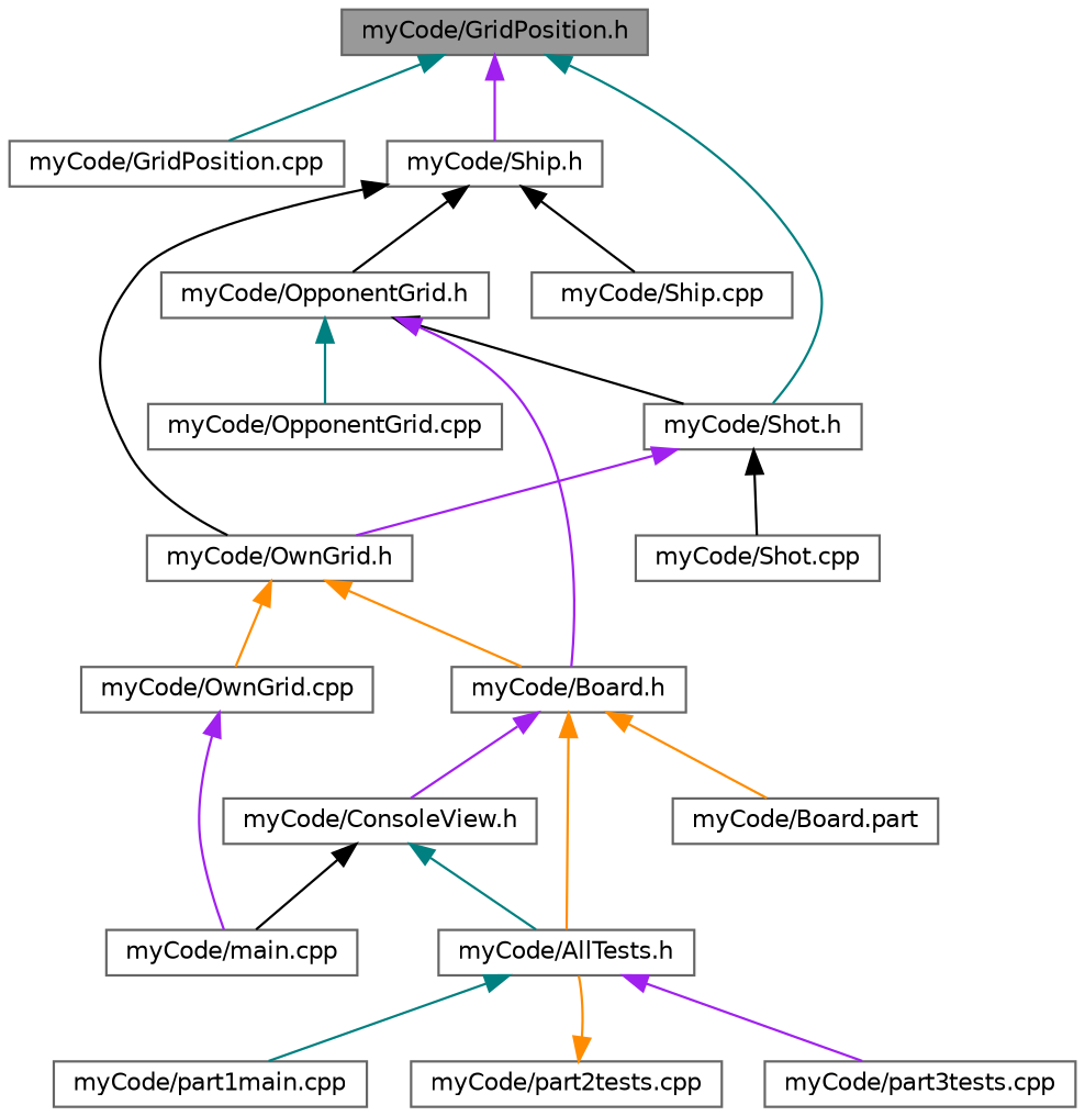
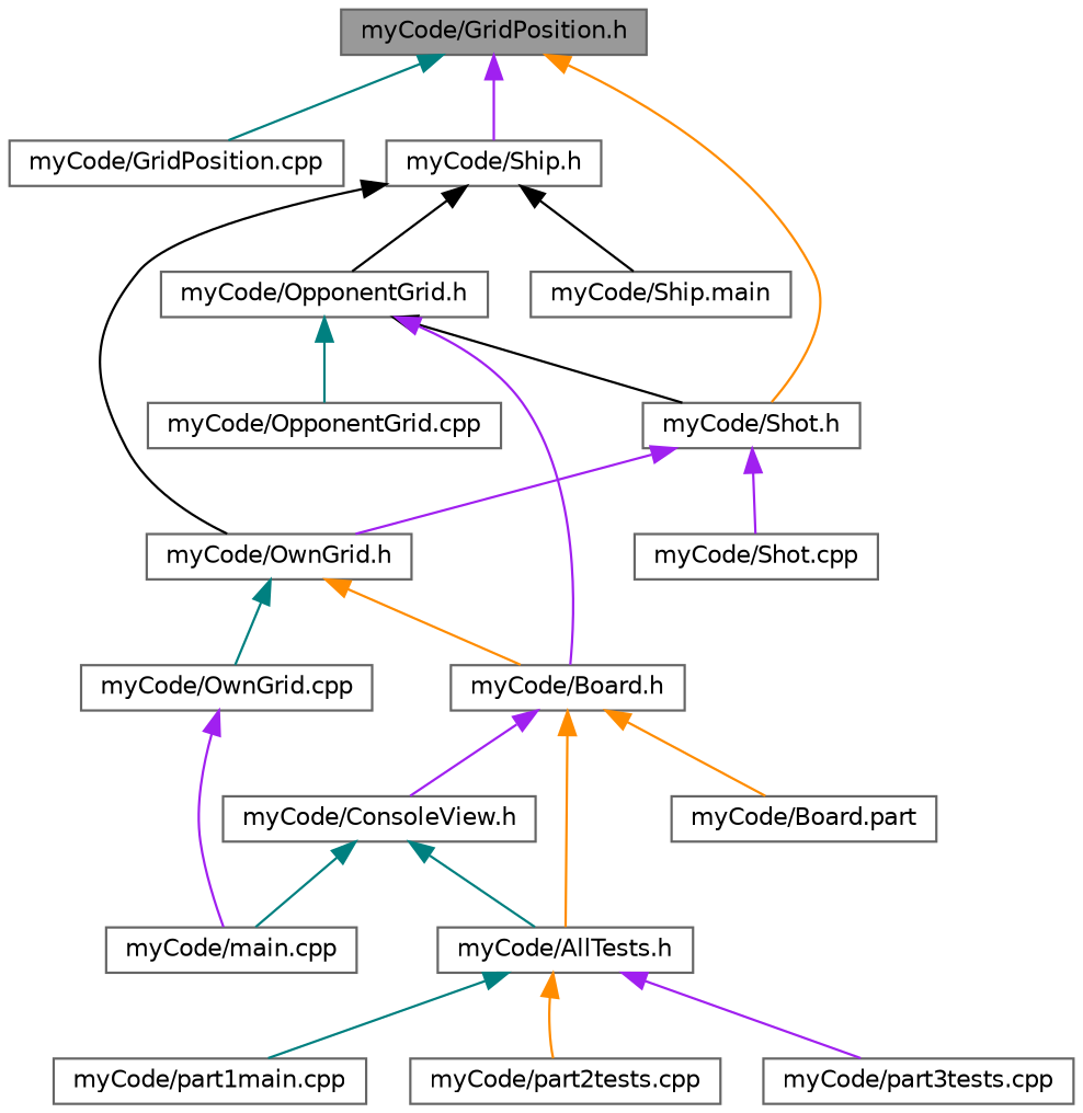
  digraph {
    node [color=grey40 fillcolor=white fontname=Helvetica fontsize=10 shape=box style=filled]
    edge [color=teal dir=back fontname=Helvetica fontsize=10 labelfontname=Helvetica labelfontsize=10 style=solid]
    n1 [color=gray40 fillcolor=grey60 fontcolor=black height=0.2 label="myCode/GridPosition.h" width=0.4]
    n2 [height=0.2 label="myCode/GridPosition.cpp" width=0.4]
    n3 [height=0.2 label="myCode/Ship.h" width=0.4]
    n4 [height=0.2 label="myCode/Shot.h" width=0.4]
    n5 [height=0.2 label="myCode/OpponentGrid.h" width=0.4]
    n6 [height=0.2 label="myCode/OwnGrid.h" width=0.4]
-   n7 [height=0.2 label="myCode/Ship.cpp" width=0.4]
+   n7 [height=0.2 label="myCode/Ship.main" width=0.4]
    n8 [height=0.2 label="myCode/Shot.cpp" width=0.4]
    n9 [height=0.2 label="myCode/Board.h" width=0.4]
    n10 [height=0.2 label="myCode/OpponentGrid.cpp" width=0.4]
    n11 [height=0.2 label="myCode/OwnGrid.cpp" width=0.4]
    n12 [height=0.2 label="myCode/AllTests.h" width=0.4]
    n13 [height=0.2 label="myCode/Board.part" width=0.4]
    n14 [height=0.2 label="myCode/ConsoleView.h" width=0.4]
    n15 [height=0.2 label="myCode/part1main.cpp" width=0.4]
    n16 [height=0.2 label="myCode/part2tests.cpp" width=0.4]
    n17 [height=0.2 label="myCode/part3tests.cpp" width=0.4]
    n18 [height=0.2 label="myCode/main.cpp" width=0.4]
    n1 -> n2
    n1 -> n3 [color=purple]
-   n1 -> n4
+   n1 -> n4 [color=darkorange]
    n3 -> n5 [color=black]
    n3 -> n6 [color=black]
    n3 -> n7 [color=black]
    n4 -> n6 [color=purple]
-   n4 -> n8 [color=black]
+   n4 -> n8 [color=purple]
    n5 -> n4 [color=black]
    n5 -> n9 [color=purple]
    n5 -> n10
    n6 -> n9 [color=darkorange]
-   n6 -> n11 [color=darkorange]
+   n6 -> n11
    n9 -> n12 [color=darkorange]
    n9 -> n13 [color=darkorange]
    n9 -> n14 [color=purple]
    n11 -> n18 [color=purple]
    n12 -> n15
-   n16 -> n12 [color=darkorange]
+   n12 -> n16 [color=darkorange]
    n12 -> n17 [color=purple]
    n14 -> n12
-   n14 -> n18 [color=black]
+   n14 -> n18
  }
